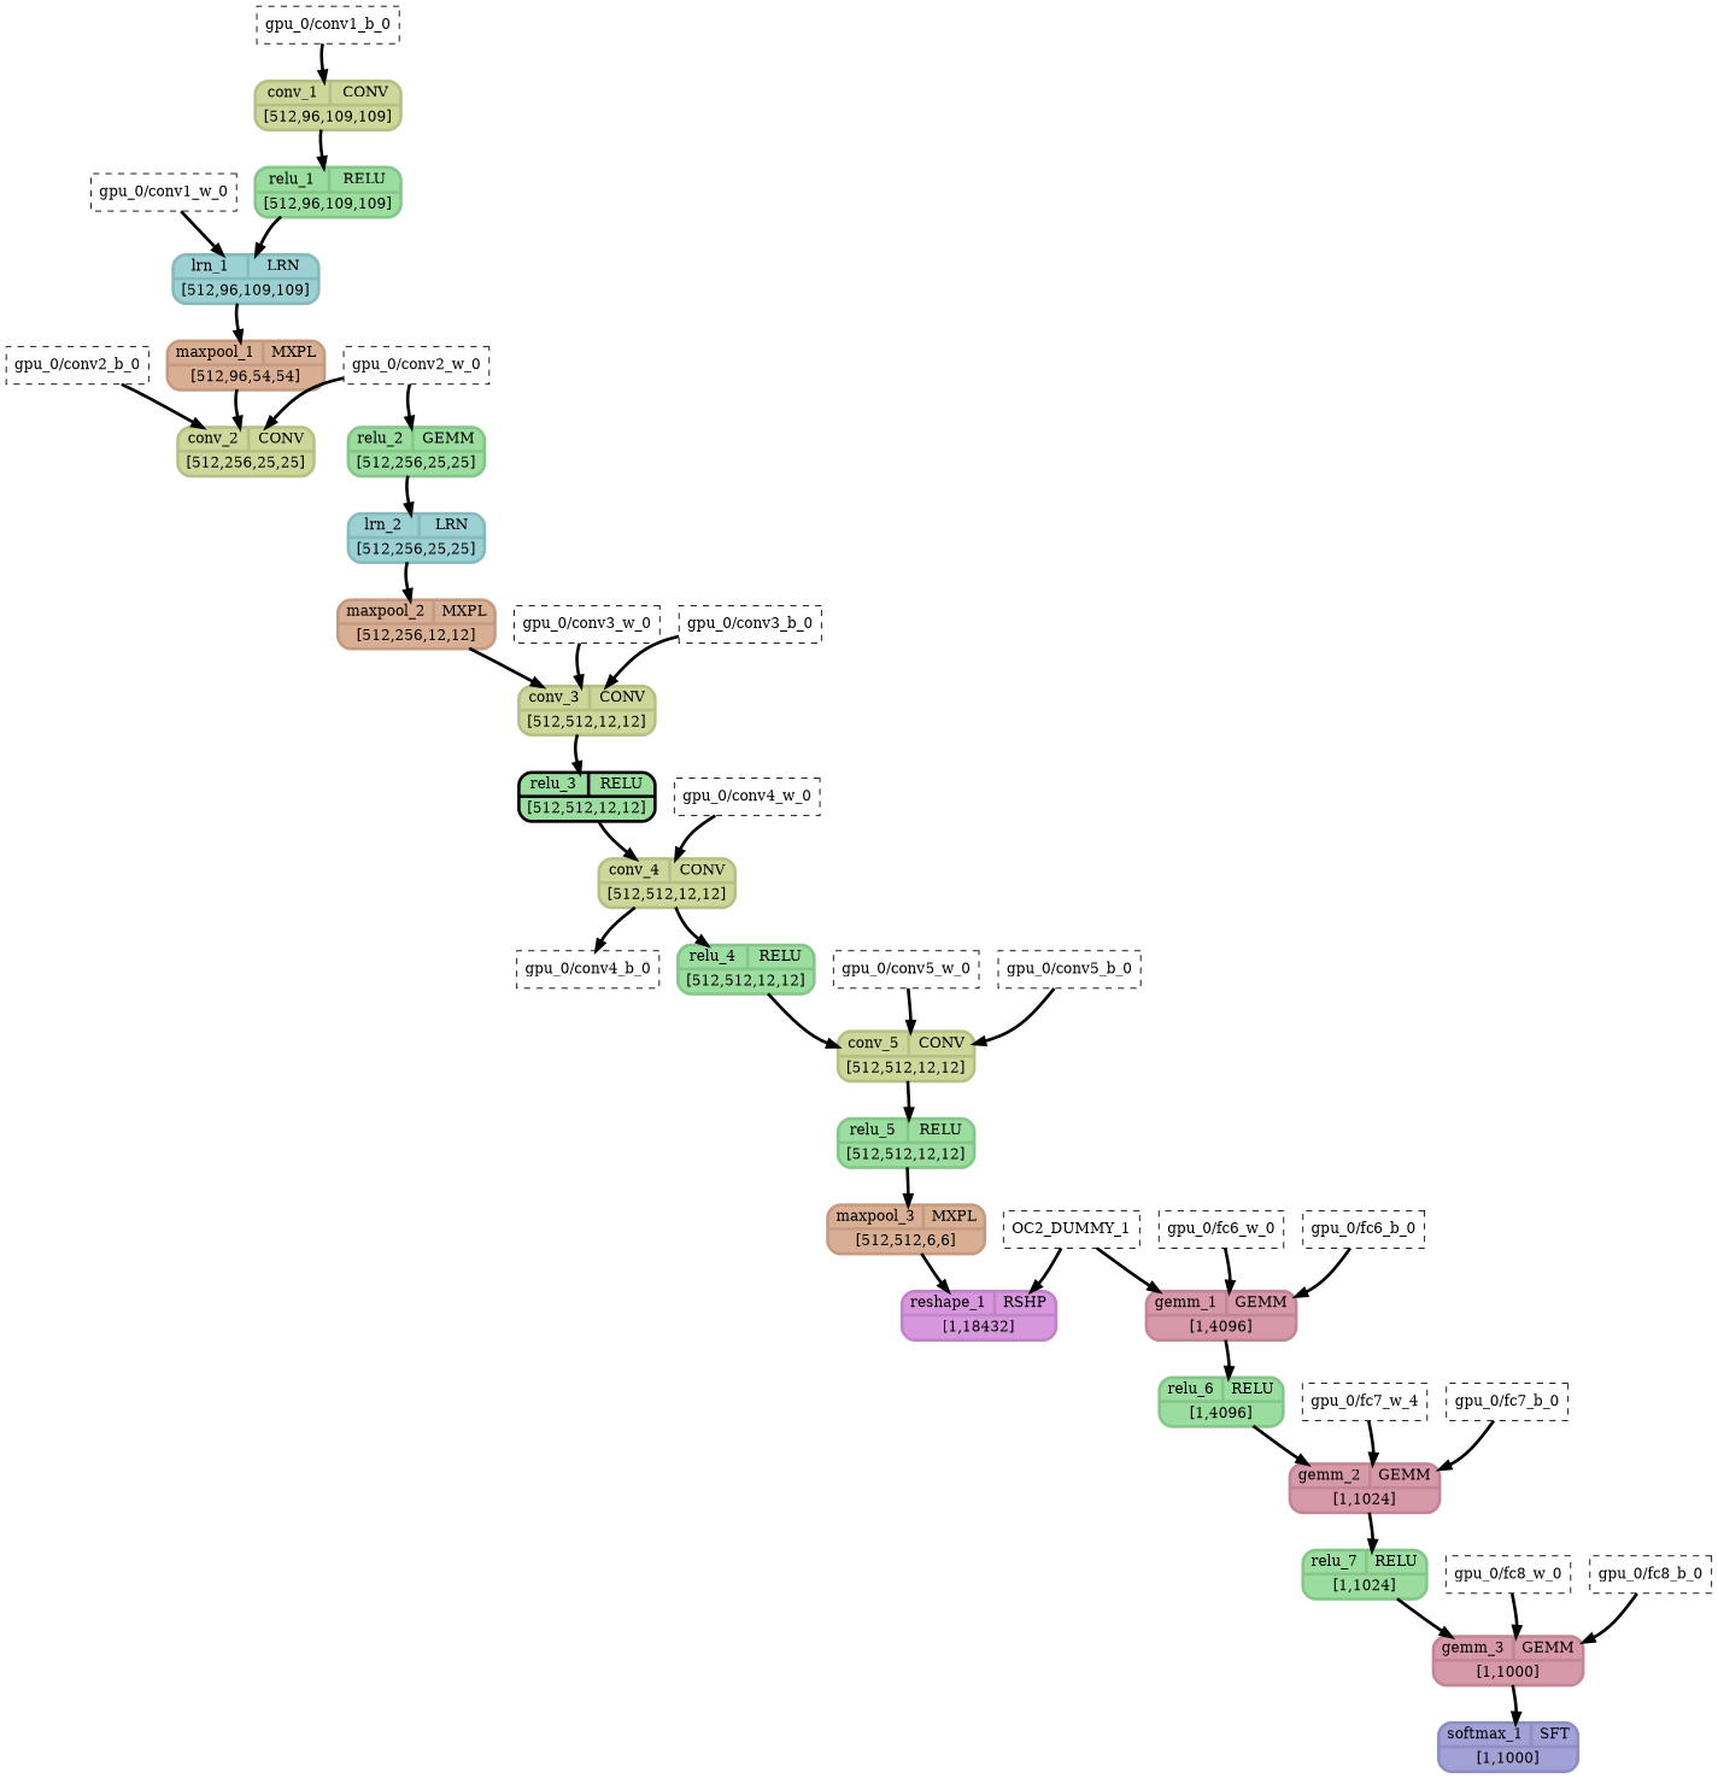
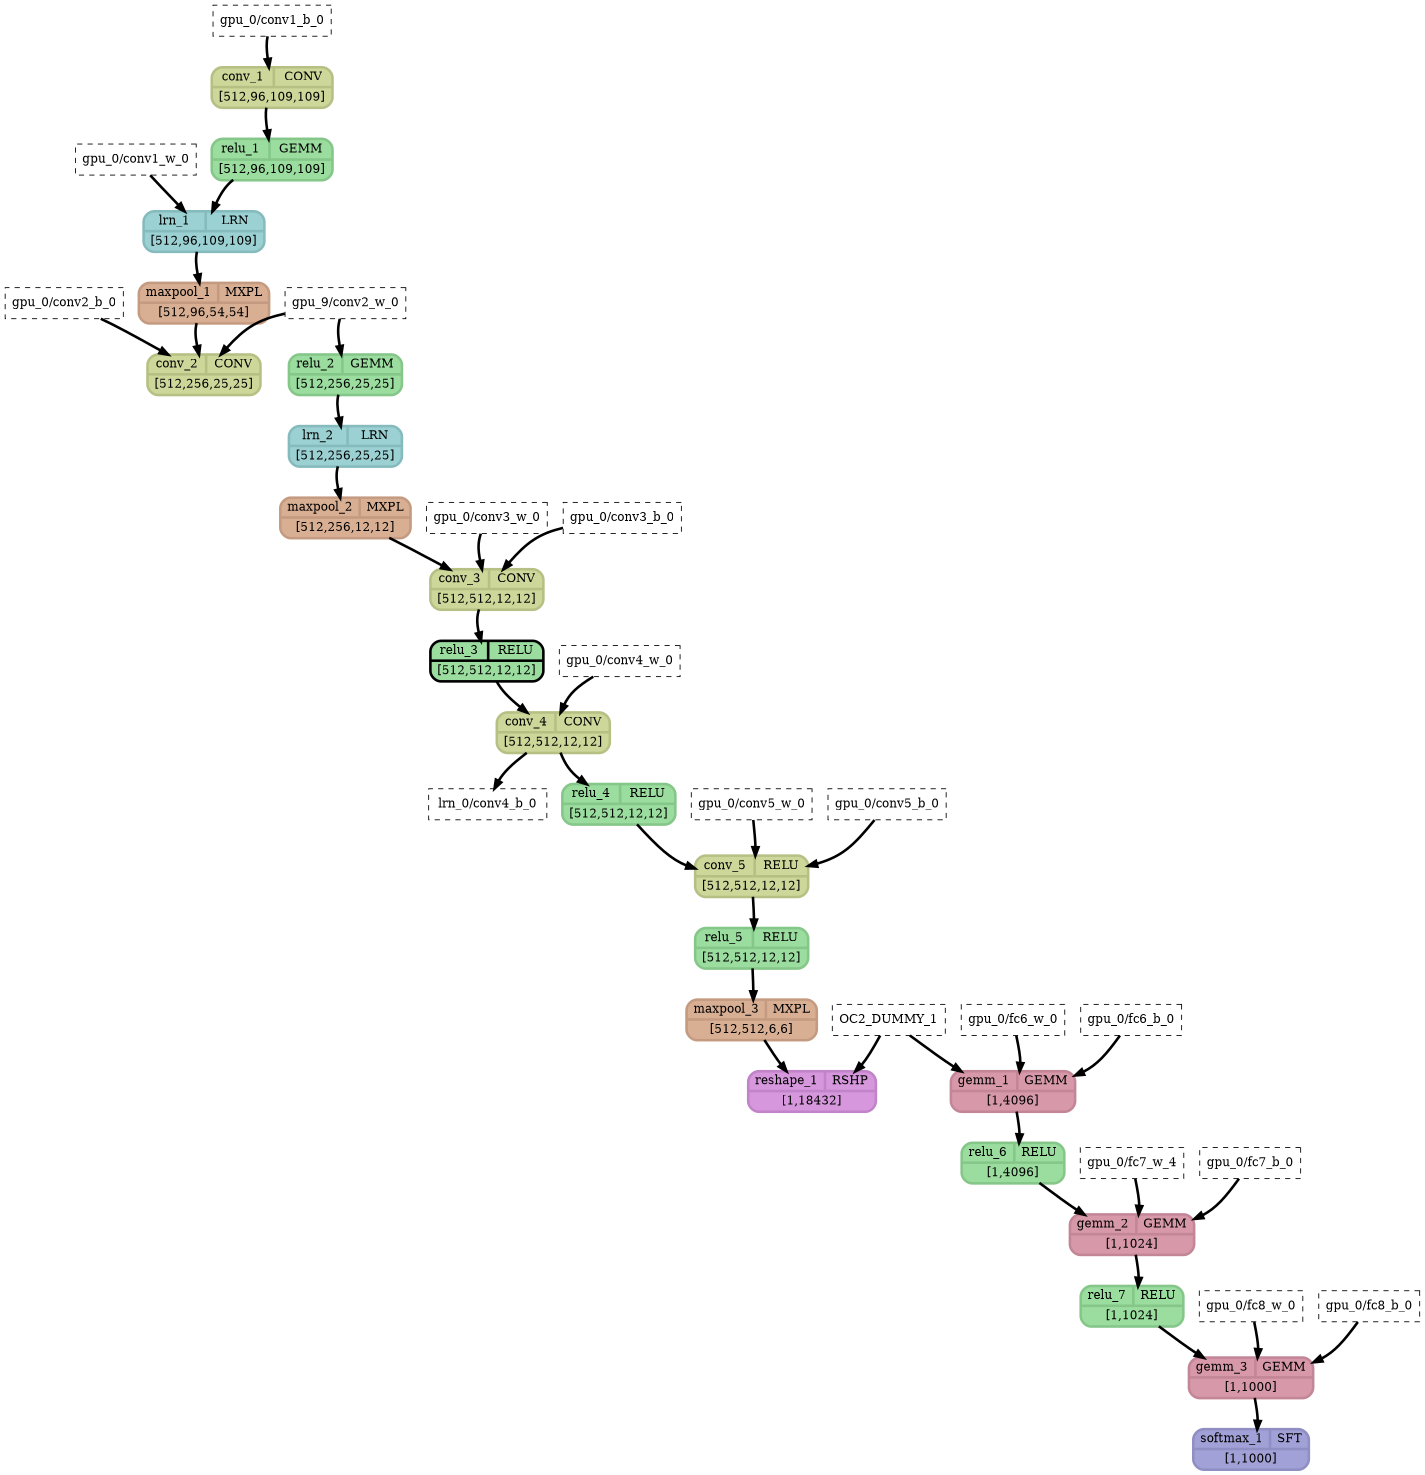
  strict digraph {
    overlap_shrink=true
    rankdir=TB
    splines=curved
    node [fillcolor=white fontcolor="#000000" penwidth=3 shape=Mrecord style=filled type=constant_input]
    edge [penwidth=3]
    n1 [color="#b7c084" fillcolor="#ced79a" inputs="gpu_0/data_0;gpu_0/conv1_w_0;gpu_0/conv1_b_0" label="{ {conv_1  | CONV} | [512,96,109,109] }" outputs="gpu_0/conv1_1" type=Conv]
-   n2 [color="#85c689" fillcolor="#9bdd9f" inputs="gpu_0/conv1_1" label="{ {relu_1  | RELU} | [512,96,109,109] }" outputs="gpu_0/conv1_2" type=Relu]
+   n2 [color="#85c689" fillcolor="#9bdd9f" inputs="gpu_0/conv1_1" label="{ {relu_1  | GEMM} | [512,96,109,109] }" outputs="gpu_0/conv1_2" type=Relu]
    n3 [label="gpu_0/conv1_w_0" shape=box style="filled,dashed" fontcolor="" penwidth=""]
    n4 [color="#86bbbd" fillcolor="#9cd1d3" inputs="gpu_0/conv1_2" label="{ {lrn_1  | LRN} | [512,96,109,109] }" outputs="gpu_0/norm1_1" type=LRN]
    n5 [label="gpu_0/conv1_b_0" shape=box style="filled,dashed" fontcolor="" penwidth=""]
    n6 [color="#c49b81" fillcolor="#d9af94" inputs="gpu_0/norm1_1" label="{ {maxpool_1  | MXPL} | [512,96,54,54] }" outputs="gpu_0/pool1_1" type=MaxPool]
    n7 [color="#b7c084" fillcolor="#ced79a" inputs="gpu_0/pool1_1;gpu_0/conv2_w_0;gpu_0/conv2_b_0" label="{ {conv_2  | CONV} | [512,256,25,25] }" outputs="gpu_0/conv2_1" type=Conv]
-   n8 [label="gpu_0/conv2_w_0" shape=box style="filled,dashed" fontcolor="" penwidth=""]
+   n8 [label="gpu_9/conv2_w_0" shape=box style="filled,dashed" fontcolor="" penwidth=""]
    n9 [color="#85c689" fillcolor="#9bdd9f" inputs="gpu_0/conv2_1" label="{ {relu_2  | GEMM} | [512,256,25,25] }" outputs="gpu_0/conv2_2" type=Relu]
    n10 [label="gpu_0/conv2_b_0" shape=box style="filled,dashed" fontcolor="" penwidth=""]
    n11 [color="#86bbbd" fillcolor="#9cd1d3" inputs="gpu_0/conv2_2" label="{ {lrn_2  | LRN} | [512,256,25,25] }" outputs="gpu_0/norm2_1" type=LRN]
    n12 [color="#c49b81" fillcolor="#d9af94" inputs="gpu_0/norm2_1" label="{ {maxpool_2  | MXPL} | [512,256,12,12] }" outputs="gpu_0/pool2_1" type=MaxPool]
    n13 [color="#b7c084" fillcolor="#ced79a" inputs="gpu_0/pool2_1;gpu_0/conv3_w_0;gpu_0/conv3_b_0" label="{ {conv_3  | CONV} | [512,512,12,12] }" outputs="gpu_0/conv3_1" type=Conv]
    n14 [color=black fillcolor="#9bdd9f" inputs="gpu_0/conv3_1" label="{ {relu_3  | RELU} | [512,512,12,12] }" outputs="gpu_0/conv3_2" type=Relu]
    n15 [label="gpu_0/conv3_w_0" shape=box style="filled,dashed" fontcolor="" penwidth=""]
    n16 [label="gpu_0/conv3_b_0" shape=box style="filled,dashed" fontcolor="" penwidth=""]
    n17 [color="#b7c084" fillcolor="#ced79a" inputs="gpu_0/conv3_2;gpu_0/conv4_w_0;gpu_0/conv4_b_0" label="{ {conv_4  | CONV} | [512,512,12,12] }" outputs="gpu_0/conv4_1" type=Conv]
-   n18 [label="gpu_0/conv4_b_0" shape=box style="filled,dashed" fontcolor="" penwidth=""]
+   n18 [label="lrn_0/conv4_b_0" shape=box style="filled,dashed" fontcolor="" penwidth=""]
    n19 [color="#85c689" fillcolor="#9bdd9f" inputs="gpu_0/conv4_1" label="{ {relu_4  | RELU} | [512,512,12,12] }" outputs="gpu_0/conv4_2" type=Relu]
    n20 [label="gpu_0/conv4_w_0" shape=box style="filled,dashed" fontcolor="" penwidth=""]
-   n21 [color="#b7c084" fillcolor="#ced79a" inputs="gpu_0/conv4_2;gpu_0/conv5_w_0;gpu_0/conv5_b_0" label="{ {conv_5  | CONV} | [512,512,12,12] }" outputs="gpu_0/conv5_1" type=Conv]
+   n21 [color="#b7c084" fillcolor="#ced79a" inputs="gpu_0/conv4_2;gpu_0/conv5_w_0;gpu_0/conv5_b_0" label="{ {conv_5  | RELU} | [512,512,12,12] }" outputs="gpu_0/conv5_1" type=Conv]
    n22 [color="#85c689" fillcolor="#9bdd9f" inputs="gpu_0/conv5_1" label="{ {relu_5  | RELU} | [512,512,12,12] }" outputs="gpu_0/conv5_2" type=Relu]
    n23 [label="gpu_0/conv5_w_0" shape=box style="filled,dashed" fontcolor="" penwidth=""]
    n24 [label="gpu_0/conv5_b_0" shape=box style="filled,dashed" fontcolor="" penwidth=""]
    n25 [color="#c49b81" fillcolor="#d9af94" inputs="gpu_0/conv5_2" label="{ {maxpool_3  | MXPL} | [512,512,6,6] }" outputs="gpu_0/pool5_1" type=MaxPool]
    n26 [color="#c284c8" fillcolor="#d697dc" inputs="gpu_0/pool5_1;OC2_DUMMY_1" label="{ {reshape_1  | RSHP} | [1,18432] }" outputs=OC2_DUMMY_0 type=Reshape]
    n27 [label=OC2_DUMMY_1 shape=box style="filled,dashed" fontcolor="" penwidth=""]
    n28 [color="#c38697" fillcolor="#d798a9" inputs="OC2_DUMMY_0;gpu_0/fc6_w_0;gpu_0/fc6_b_0" label="{ {gemm_1  | GEMM} | [1,4096] }" outputs="gpu_0/fc6_1" type=Gemm]
    n29 [color="#85c689" fillcolor="#9bdd9f" inputs="gpu_0/fc6_1" label="{ {relu_6  | RELU} | [1,4096] }" outputs="gpu_0/fc6_2" type=Relu]
    n30 [label="gpu_0/fc6_w_0" shape=box style="filled,dashed" fontcolor="" penwidth=""]
    n31 [label="gpu_0/fc6_b_0" shape=box style="filled,dashed" fontcolor="" penwidth=""]
    n32 [color="#c38697" fillcolor="#d798a9" inputs="gpu_0/fc6_2;gpu_0/fc7_w_0;gpu_0/fc7_b_0" label="{ {gemm_2  | GEMM} | [1,1024] }" outputs="gpu_0/fc7_1" type=Gemm]
    n33 [color="#85c689" fillcolor="#9bdd9f" inputs="gpu_0/fc7_1" label="{ {relu_7  | RELU} | [1,1024] }" outputs="gpu_0/fc7_2" type=Relu]
    n34 [label="gpu_0/fc7_w_4" shape=box style="filled,dashed" fontcolor="" penwidth=""]
    n35 [label="gpu_0/fc7_b_0" shape=box style="filled,dashed" fontcolor="" penwidth=""]
    n36 [color="#c38697" fillcolor="#d798a9" inputs="gpu_0/fc7_2;gpu_0/fc8_w_0;gpu_0/fc8_b_0" label="{ {gemm_3  | GEMM} | [1,1000] }" outputs="gpu_0/pred_1" type=Gemm]
    n37 [color="#908fc4" fillcolor="#a2a1d7" inputs="gpu_0/pred_1" label="{ {softmax_1  | SFT} | [1,1000] }" outputs="gpu_0/softmax_1" type=Softmax]
    n38 [label="gpu_0/fc8_w_0" shape=box style="filled,dashed" fontcolor="" penwidth=""]
    n39 [label="gpu_0/fc8_b_0" shape=box style="filled,dashed" fontcolor="" penwidth=""]
    n1 -> n2
    n2 -> n4
    n3 -> n4
    n4 -> n6
    n5 -> n1
    n6 -> n7
    n8 -> n7
    n8 -> n9
    n9 -> n11
    n10 -> n7
    n11 -> n12
    n12 -> n13
    n13 -> n14
    n14 -> n17
    n15 -> n13
    n16 -> n13
    n17 -> n18
    n17 -> n19
    n19 -> n21
    n20 -> n17
    n21 -> n22
    n22 -> n25
    n23 -> n21
    n24 -> n21
    n25 -> n26
    n27 -> n26
    n27 -> n28
    n28 -> n29
    n29 -> n32
    n30 -> n28
    n31 -> n28
    n32 -> n33
    n33 -> n36
    n34 -> n32
    n35 -> n32
    n36 -> n37
    n38 -> n36
    n39 -> n36
  }
